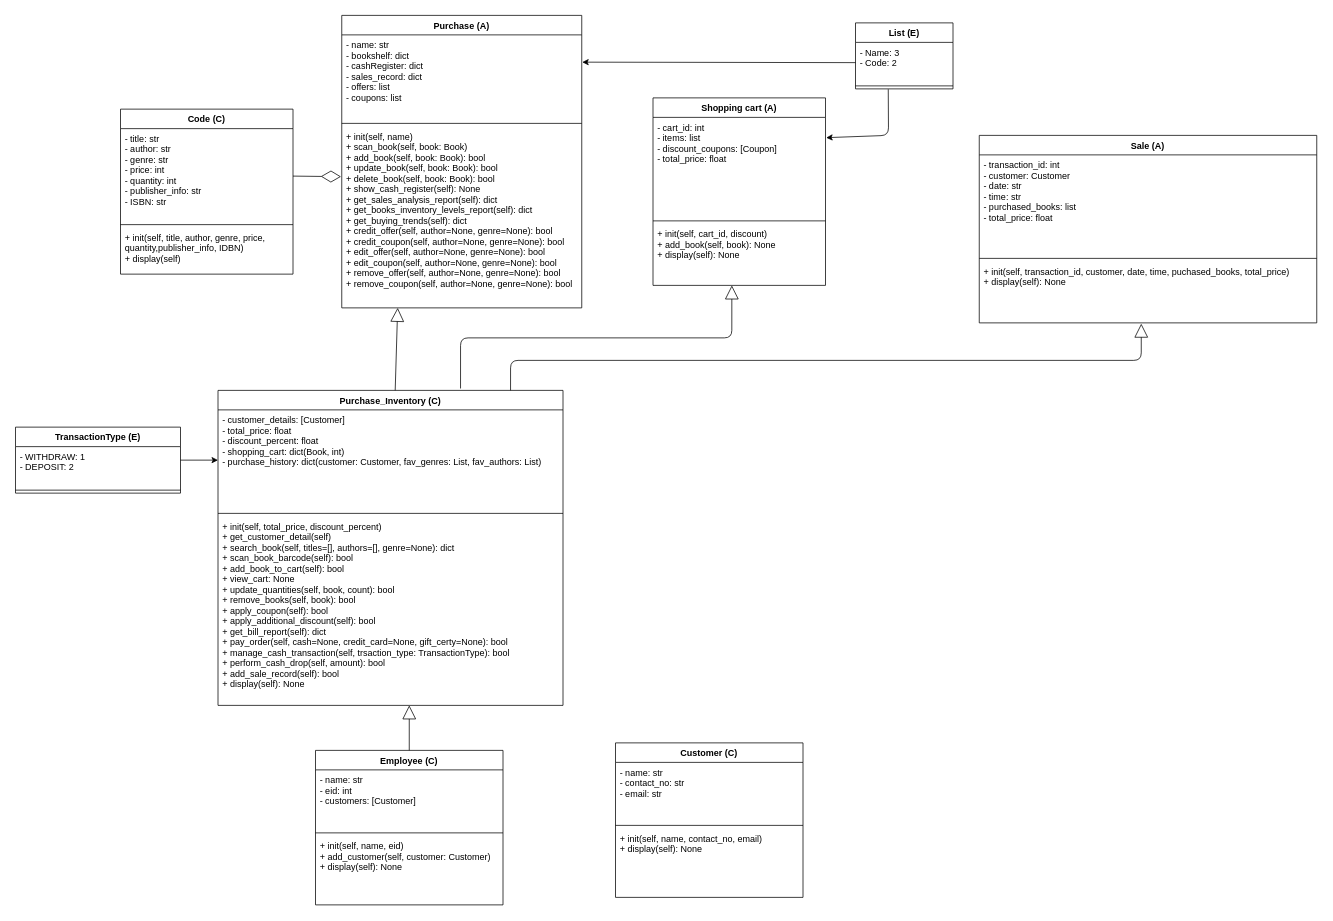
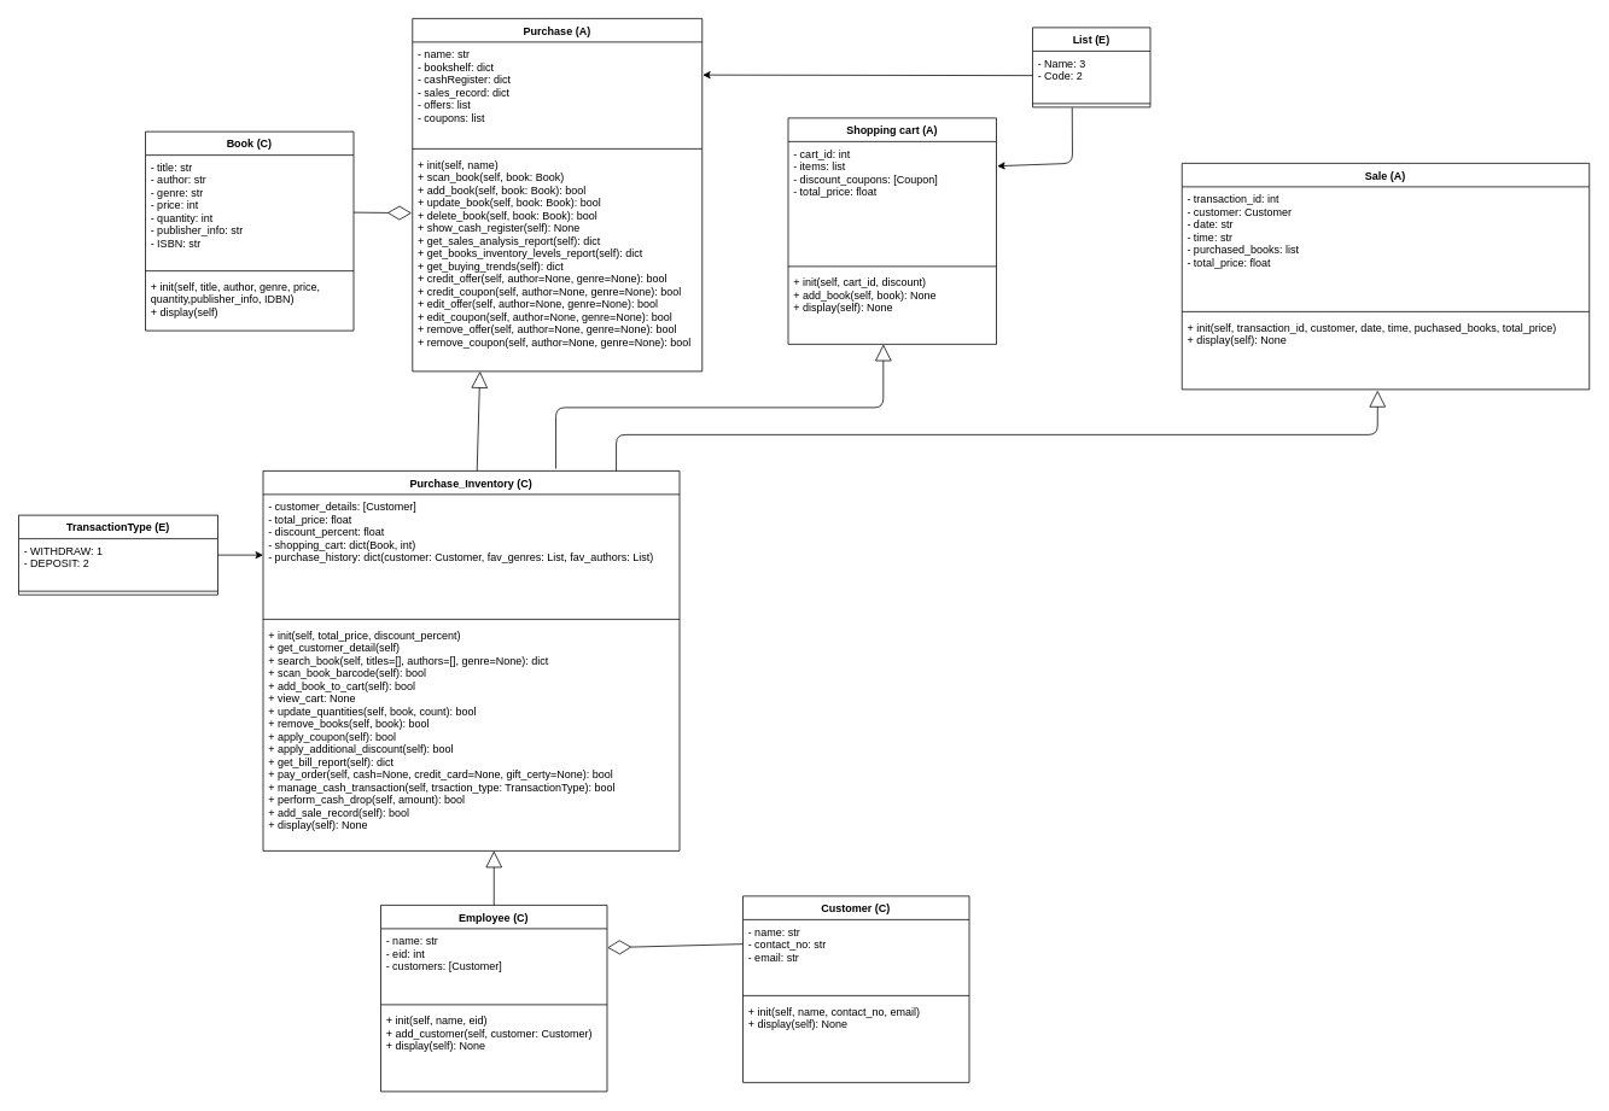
  <mxCell id="0" />
  <mxCell id="1" parent="0" />
- <mxCell id="2" value="Code (C)" style="swimlane;fontStyle=1;align=center;verticalAlign=top;childLayout=stackLayout;horizontal=1;startSize=26;horizontalStack=0;resizeParent=1;resizeParentMax=0;resizeLast=0;collapsible=1;marginBottom=0;" vertex="1" parent="1"><mxGeometry x="160" y="145" width="230" height="220" as="geometry" /></mxCell>
+ <mxCell id="2" value="Book (C)" style="swimlane;fontStyle=1;align=center;verticalAlign=top;childLayout=stackLayout;horizontal=1;startSize=26;horizontalStack=0;resizeParent=1;resizeParentMax=0;resizeLast=0;collapsible=1;marginBottom=0;" vertex="1" parent="1"><mxGeometry x="160" y="145" width="230" height="220" as="geometry" /></mxCell>
  <mxCell id="3" value="- title: str&#10;- author: str&#10;- genre: str&#10;- price: int&#10;- quantity: int&#10;- publisher_info: str&#10;- ISBN: str&#10;" style="text;strokeColor=none;fillColor=none;align=left;verticalAlign=top;spacingLeft=4;spacingRight=4;overflow=hidden;rotatable=0;points=[[0,0.5],[1,0.5]];portConstraint=eastwest;" vertex="1" parent="2"><mxGeometry y="26" width="230" height="124" as="geometry" /></mxCell>
  <mxCell id="4" value="" style="line;strokeWidth=1;fillColor=none;align=left;verticalAlign=middle;spacingTop=-1;spacingLeft=3;spacingRight=3;rotatable=0;labelPosition=right;points=[];portConstraint=eastwest;strokeColor=inherit;" vertex="1" parent="2"><mxGeometry y="150" width="230" height="8" as="geometry" /></mxCell>
  <mxCell id="5" value="+ init(self, title, author, genre, price, &#10;quantity,publisher_info, IDBN)&#10;+ display(self)" style="text;strokeColor=none;fillColor=none;align=left;verticalAlign=top;spacingLeft=4;spacingRight=4;overflow=hidden;rotatable=0;points=[[0,0.5],[1,0.5]];portConstraint=eastwest;" vertex="1" parent="2"><mxGeometry y="158" width="230" height="62" as="geometry" /></mxCell>
  <mxCell id="6" value="Purchase_Inventory (C)" style="swimlane;fontStyle=1;align=center;verticalAlign=top;childLayout=stackLayout;horizontal=1;startSize=26;horizontalStack=0;resizeParent=1;resizeParentMax=0;resizeLast=0;collapsible=1;marginBottom=0;" vertex="1" parent="1"><mxGeometry x="290" y="520" width="460" height="420" as="geometry" /></mxCell>
  <mxCell id="7" value="- customer_details: [Customer]&#10;- total_price: float&#10;- discount_percent: float&#10;- shopping_cart: dict(Book, int)&#10;- purchase_history: dict(customer: Customer, fav_genres: List, fav_authors: List)" style="text;strokeColor=none;fillColor=none;align=left;verticalAlign=top;spacingLeft=4;spacingRight=4;overflow=hidden;rotatable=0;points=[[0,0.5],[1,0.5]];portConstraint=eastwest;" vertex="1" parent="6"><mxGeometry y="26" width="460" height="134" as="geometry" /></mxCell>
  <mxCell id="8" value="" style="line;strokeWidth=1;fillColor=none;align=left;verticalAlign=middle;spacingTop=-1;spacingLeft=3;spacingRight=3;rotatable=0;labelPosition=right;points=[];portConstraint=eastwest;strokeColor=inherit;" vertex="1" parent="6"><mxGeometry y="160" width="460" height="8" as="geometry" /></mxCell>
  <mxCell id="9" value="+ init(self, total_price, discount_percent)&#10;+ get_customer_detail(self)&#10;+ search_book(self, titles=[], authors=[], genre=None): dict&#10;+ scan_book_barcode(self): bool&#10;+ add_book_to_cart(self): bool&#10;+ view_cart: None&#10;+ update_quantities(self, book, count): bool&#10;+ remove_books(self, book): bool&#10;+ apply_coupon(self): bool&#10;+ apply_additional_discount(self): bool&#10;+ get_bill_report(self): dict&#10;+ pay_order(self, cash=None, credit_card=None, gift_certy=None): bool&#10;+ manage_cash_transaction(self, trsaction_type: TransactionType): bool&#10;+ perform_cash_drop(self, amount): bool&#10;+ add_sale_record(self): bool&#10;+ display(self): None" style="text;strokeColor=none;fillColor=none;align=left;verticalAlign=top;spacingLeft=4;spacingRight=4;overflow=hidden;rotatable=0;points=[[0,0.5],[1,0.5]];portConstraint=eastwest;" vertex="1" parent="6"><mxGeometry y="168" width="460" height="252" as="geometry" /></mxCell>
  <mxCell id="10" value="Customer (C)" style="swimlane;fontStyle=1;align=center;verticalAlign=top;childLayout=stackLayout;horizontal=1;startSize=26;horizontalStack=0;resizeParent=1;resizeParentMax=0;resizeLast=0;collapsible=1;marginBottom=0;" vertex="1" parent="1"><mxGeometry x="820" y="990" width="250" height="206" as="geometry" /></mxCell>
  <mxCell id="11" value="- name: str&#10;- contact_no: str&#10;- email: str" style="text;strokeColor=none;fillColor=none;align=left;verticalAlign=top;spacingLeft=4;spacingRight=4;overflow=hidden;rotatable=0;points=[[0,0.5],[1,0.5]];portConstraint=eastwest;" vertex="1" parent="10"><mxGeometry y="26" width="250" height="80" as="geometry" /></mxCell>
  <mxCell id="12" value="" style="line;strokeWidth=1;fillColor=none;align=left;verticalAlign=middle;spacingTop=-1;spacingLeft=3;spacingRight=3;rotatable=0;labelPosition=right;points=[];portConstraint=eastwest;strokeColor=inherit;" vertex="1" parent="10"><mxGeometry y="106" width="250" height="8" as="geometry" /></mxCell>
  <mxCell id="13" value="+ init(self, name, contact_no, email)&#10;+ display(self): None" style="text;strokeColor=none;fillColor=none;align=left;verticalAlign=top;spacingLeft=4;spacingRight=4;overflow=hidden;rotatable=0;points=[[0,0.5],[1,0.5]];portConstraint=eastwest;" vertex="1" parent="10"><mxGeometry y="114" width="250" height="92" as="geometry" /></mxCell>
  <mxCell id="14" value="Purchase (A)" style="swimlane;fontStyle=1;align=center;verticalAlign=top;childLayout=stackLayout;horizontal=1;startSize=26;horizontalStack=0;resizeParent=1;resizeParentMax=0;resizeLast=0;collapsible=1;marginBottom=0;" vertex="1" parent="1"><mxGeometry x="455" y="20" width="320" height="390" as="geometry" /></mxCell>
  <mxCell id="15" value="- name: str&#10;- bookshelf: dict&#10;- cashRegister: dict&#10;- sales_record: dict&#10;- offers: list&#10;- coupons: list" style="text;strokeColor=none;fillColor=none;align=left;verticalAlign=top;spacingLeft=4;spacingRight=4;overflow=hidden;rotatable=0;points=[[0,0.5],[1,0.5]];portConstraint=eastwest;" vertex="1" parent="14"><mxGeometry y="26" width="320" height="114" as="geometry" /></mxCell>
  <mxCell id="16" value="" style="line;strokeWidth=1;fillColor=none;align=left;verticalAlign=middle;spacingTop=-1;spacingLeft=3;spacingRight=3;rotatable=0;labelPosition=right;points=[];portConstraint=eastwest;strokeColor=inherit;" vertex="1" parent="14"><mxGeometry y="140" width="320" height="8" as="geometry" /></mxCell>
  <mxCell id="17" value="+ init(self, name)&#10;+ scan_book(self, book: Book)&#10;+ add_book(self, book: Book): bool&#10;+ update_book(self, book: Book): bool&#10;+ delete_book(self, book: Book): bool&#10;+ show_cash_register(self): None&#10;+ get_sales_analysis_report(self): dict&#10;+ get_books_inventory_levels_report(self): dict&#10;+ get_buying_trends(self): dict&#10;+ credit_offer(self, author=None, genre=None): bool&#10;+ credit_coupon(self, author=None, genre=None): bool&#10;+ edit_offer(self, author=None, genre=None): bool&#10;+ edit_coupon(self, author=None, genre=None): bool&#10;+ remove_offer(self, author=None, genre=None): bool&#10;+ remove_coupon(self, author=None, genre=None): bool" style="text;strokeColor=none;fillColor=none;align=left;verticalAlign=top;spacingLeft=4;spacingRight=4;overflow=hidden;rotatable=0;points=[[0,0.5],[1,0.5]];portConstraint=eastwest;" vertex="1" parent="14"><mxGeometry y="148" width="320" height="242" as="geometry" /></mxCell>
  <mxCell id="18" value="" style="endArrow=diamondThin;endFill=0;endSize=24;html=1;entryX=-0.003;entryY=0.277;entryDx=0;entryDy=0;entryPerimeter=0;" edge="1" parent="1" source="3" target="17"><mxGeometry width="160" relative="1" as="geometry"><mxPoint x="420" y="280" as="sourcePoint" /><mxPoint x="580" y="280" as="targetPoint" /></mxGeometry></mxCell>
  <mxCell id="19" value="" style="endArrow=block;endSize=16;endFill=0;html=1;entryX=0.233;entryY=1;entryDx=0;entryDy=0;entryPerimeter=0;" edge="1" parent="1" source="6" target="17"><mxGeometry width="160" relative="1" as="geometry"><mxPoint x="554" y="440" as="sourcePoint" /><mxPoint x="455" y="370" as="targetPoint" /></mxGeometry></mxCell>
  <mxCell id="20" value="" style="edgeStyle=none;html=1;" edge="1" parent="1" source="21" target="7"><mxGeometry relative="1" as="geometry" /></mxCell>
  <mxCell id="21" value="TransactionType (E)" style="swimlane;fontStyle=1;align=center;verticalAlign=top;childLayout=stackLayout;horizontal=1;startSize=26;horizontalStack=0;resizeParent=1;resizeParentMax=0;resizeLast=0;collapsible=1;marginBottom=0;" vertex="1" parent="1"><mxGeometry x="20" y="569" width="220" height="88" as="geometry" /></mxCell>
  <mxCell id="22" value="- WITHDRAW: 1&#10;- DEPOSIT: 2" style="text;strokeColor=none;fillColor=none;align=left;verticalAlign=top;spacingLeft=4;spacingRight=4;overflow=hidden;rotatable=0;points=[[0,0.5],[1,0.5]];portConstraint=eastwest;" vertex="1" parent="21"><mxGeometry y="26" width="220" height="54" as="geometry" /></mxCell>
  <mxCell id="23" value="" style="line;strokeWidth=1;fillColor=none;align=left;verticalAlign=middle;spacingTop=-1;spacingLeft=3;spacingRight=3;rotatable=0;labelPosition=right;points=[];portConstraint=eastwest;strokeColor=inherit;" vertex="1" parent="21"><mxGeometry y="80" width="220" height="8" as="geometry" /></mxCell>
  <mxCell id="24" value="Shopping cart (A)" style="swimlane;fontStyle=1;align=center;verticalAlign=top;childLayout=stackLayout;horizontal=1;startSize=26;horizontalStack=0;resizeParent=1;resizeParentMax=0;resizeLast=0;collapsible=1;marginBottom=0;" vertex="1" parent="1"><mxGeometry x="870" y="130" width="230" height="250" as="geometry" /></mxCell>
  <mxCell id="25" value="- cart_id: int&#10;- items: list&#10;- discount_coupons: [Coupon]&#10;- total_price: float" style="text;strokeColor=none;fillColor=none;align=left;verticalAlign=top;spacingLeft=4;spacingRight=4;overflow=hidden;rotatable=0;points=[[0,0.5],[1,0.5]];portConstraint=eastwest;" vertex="1" parent="24"><mxGeometry y="26" width="230" height="134" as="geometry" /></mxCell>
  <mxCell id="26" value="" style="line;strokeWidth=1;fillColor=none;align=left;verticalAlign=middle;spacingTop=-1;spacingLeft=3;spacingRight=3;rotatable=0;labelPosition=right;points=[];portConstraint=eastwest;strokeColor=inherit;" vertex="1" parent="24"><mxGeometry y="160" width="230" height="8" as="geometry" /></mxCell>
  <mxCell id="27" value="+ init(self, cart_id, discount)&#10;+ add_book(self, book): None&#10;+ display(self): None" style="text;strokeColor=none;fillColor=none;align=left;verticalAlign=top;spacingLeft=4;spacingRight=4;overflow=hidden;rotatable=0;points=[[0,0.5],[1,0.5]];portConstraint=eastwest;" vertex="1" parent="24"><mxGeometry y="168" width="230" height="82" as="geometry" /></mxCell>
  <mxCell id="28" value="" style="endArrow=block;endSize=16;endFill=0;html=1;entryX=0.457;entryY=1.001;entryDx=0;entryDy=0;entryPerimeter=0;exitX=0.703;exitY=-0.006;exitDx=0;exitDy=0;exitPerimeter=0;edgeStyle=orthogonalEdgeStyle;" edge="1" parent="1" source="6" target="27"><mxGeometry width="160" relative="1" as="geometry"><mxPoint x="553.412" y="530" as="sourcePoint" /><mxPoint x="564.56" y="430" as="targetPoint" /><Array as="points"><mxPoint x="613" y="450" /><mxPoint x="975" y="450" /></Array></mxGeometry></mxCell>
  <mxCell id="29" value="Sale (A)" style="swimlane;fontStyle=1;align=center;verticalAlign=top;childLayout=stackLayout;horizontal=1;startSize=26;horizontalStack=0;resizeParent=1;resizeParentMax=0;resizeLast=0;collapsible=1;marginBottom=0;" vertex="1" parent="1"><mxGeometry x="1305" y="180" width="450" height="250" as="geometry" /></mxCell>
  <mxCell id="30" value="- transaction_id: int&#10;- customer: Customer&#10;- date: str&#10;- time: str&#10;- purchased_books: list&#10;- total_price: float" style="text;strokeColor=none;fillColor=none;align=left;verticalAlign=top;spacingLeft=4;spacingRight=4;overflow=hidden;rotatable=0;points=[[0,0.5],[1,0.5]];portConstraint=eastwest;" vertex="1" parent="29"><mxGeometry y="26" width="450" height="134" as="geometry" /></mxCell>
  <mxCell id="31" value="" style="line;strokeWidth=1;fillColor=none;align=left;verticalAlign=middle;spacingTop=-1;spacingLeft=3;spacingRight=3;rotatable=0;labelPosition=right;points=[];portConstraint=eastwest;strokeColor=inherit;" vertex="1" parent="29"><mxGeometry y="160" width="450" height="8" as="geometry" /></mxCell>
  <mxCell id="32" value="+ init(self, transaction_id, customer, date, time, puchased_books, total_price)&#10;+ display(self): None" style="text;strokeColor=none;fillColor=none;align=left;verticalAlign=top;spacingLeft=4;spacingRight=4;overflow=hidden;rotatable=0;points=[[0,0.5],[1,0.5]];portConstraint=eastwest;" vertex="1" parent="29"><mxGeometry y="168" width="450" height="82" as="geometry" /></mxCell>
  <mxCell id="33" value="" style="endArrow=block;endSize=16;endFill=0;html=1;exitX=0.848;exitY=0;exitDx=0;exitDy=0;exitPerimeter=0;edgeStyle=orthogonalEdgeStyle;entryX=0.48;entryY=1.013;entryDx=0;entryDy=0;entryPerimeter=0;" edge="1" parent="1" source="6" target="32"><mxGeometry width="160" relative="1" as="geometry"><mxPoint x="623.38" y="527.48" as="sourcePoint" /><mxPoint x="985.11" y="390.082" as="targetPoint" /><Array as="points"><mxPoint x="680" y="480" /><mxPoint x="1521" y="480" /></Array></mxGeometry></mxCell>
+ <mxCell id="34" value="" style="endArrow=diamondThin;endFill=0;endSize=24;html=1;exitX=-0.002;exitY=0.338;exitDx=0;exitDy=0;exitPerimeter=0;entryX=1.001;entryY=0.262;entryDx=0;entryDy=0;entryPerimeter=0;" edge="1" parent="1" source="11" target="41"><mxGeometry width="160" relative="1" as="geometry"><mxPoint x="400" y="256.095" as="sourcePoint" /><mxPoint x="750" y="675" as="targetPoint" /></mxGeometry></mxCell>
  <mxCell id="35" value="List (E)" style="swimlane;fontStyle=1;align=center;verticalAlign=top;childLayout=stackLayout;horizontal=1;startSize=26;horizontalStack=0;resizeParent=1;resizeParentMax=0;resizeLast=0;collapsible=1;marginBottom=0;" vertex="1" parent="1"><mxGeometry x="1140" y="30" width="130" height="88" as="geometry" /></mxCell>
  <mxCell id="36" value="- Name: 3&#10;- Code: 2" style="text;strokeColor=none;fillColor=none;align=left;verticalAlign=top;spacingLeft=4;spacingRight=4;overflow=hidden;rotatable=0;points=[[0,0.5],[1,0.5]];portConstraint=eastwest;" vertex="1" parent="35"><mxGeometry y="26" width="130" height="54" as="geometry" /></mxCell>
  <mxCell id="37" value="" style="line;strokeWidth=1;fillColor=none;align=left;verticalAlign=middle;spacingTop=-1;spacingLeft=3;spacingRight=3;rotatable=0;labelPosition=right;points=[];portConstraint=eastwest;strokeColor=inherit;" vertex="1" parent="35"><mxGeometry y="80" width="130" height="8" as="geometry" /></mxCell>
  <mxCell id="38" value="" style="edgeStyle=none;html=1;entryX=1.004;entryY=0.202;entryDx=0;entryDy=0;entryPerimeter=0;exitX=0.336;exitY=1.068;exitDx=0;exitDy=0;exitPerimeter=0;" edge="1" parent="1" source="37" target="25"><mxGeometry relative="1" as="geometry"><mxPoint x="870" y="20" as="sourcePoint" /><mxPoint x="910" y="80" as="targetPoint" /><Array as="points"><mxPoint x="1184" y="180" /></Array></mxGeometry></mxCell>
  <mxCell id="39" value="" style="edgeStyle=none;html=1;exitX=0;exitY=0.5;exitDx=0;exitDy=0;entryX=1.002;entryY=0.319;entryDx=0;entryDy=0;entryPerimeter=0;" edge="1" parent="1" source="36" target="15"><mxGeometry relative="1" as="geometry"><mxPoint x="1193.68" y="128.544" as="sourcePoint" /><mxPoint x="770" y="70" as="targetPoint" /><Array as="points" /></mxGeometry></mxCell>
  <mxCell id="40" value="Employee (C)" style="swimlane;fontStyle=1;align=center;verticalAlign=top;childLayout=stackLayout;horizontal=1;startSize=26;horizontalStack=0;resizeParent=1;resizeParentMax=0;resizeLast=0;collapsible=1;marginBottom=0;" vertex="1" parent="1"><mxGeometry x="420" y="1000" width="250" height="206" as="geometry" /></mxCell>
  <mxCell id="41" value="- name: str&#10;- eid: int&#10;- customers: [Customer]" style="text;strokeColor=none;fillColor=none;align=left;verticalAlign=top;spacingLeft=4;spacingRight=4;overflow=hidden;rotatable=0;points=[[0,0.5],[1,0.5]];portConstraint=eastwest;" vertex="1" parent="40"><mxGeometry y="26" width="250" height="80" as="geometry" /></mxCell>
  <mxCell id="42" value="" style="line;strokeWidth=1;fillColor=none;align=left;verticalAlign=middle;spacingTop=-1;spacingLeft=3;spacingRight=3;rotatable=0;labelPosition=right;points=[];portConstraint=eastwest;strokeColor=inherit;" vertex="1" parent="40"><mxGeometry y="106" width="250" height="8" as="geometry" /></mxCell>
  <mxCell id="43" value="+ init(self, name, eid)&#10;+ add_customer(self, customer: Customer)&#10;+ display(self): None" style="text;strokeColor=none;fillColor=none;align=left;verticalAlign=top;spacingLeft=4;spacingRight=4;overflow=hidden;rotatable=0;points=[[0,0.5],[1,0.5]];portConstraint=eastwest;" vertex="1" parent="40"><mxGeometry y="114" width="250" height="92" as="geometry" /></mxCell>
  <mxCell id="44" value="" style="endArrow=block;endSize=16;endFill=0;html=1;" edge="1" parent="1" source="40"><mxGeometry width="160" relative="1" as="geometry"><mxPoint x="536.274" y="530" as="sourcePoint" /><mxPoint x="545" y="940" as="targetPoint" /></mxGeometry></mxCell>
